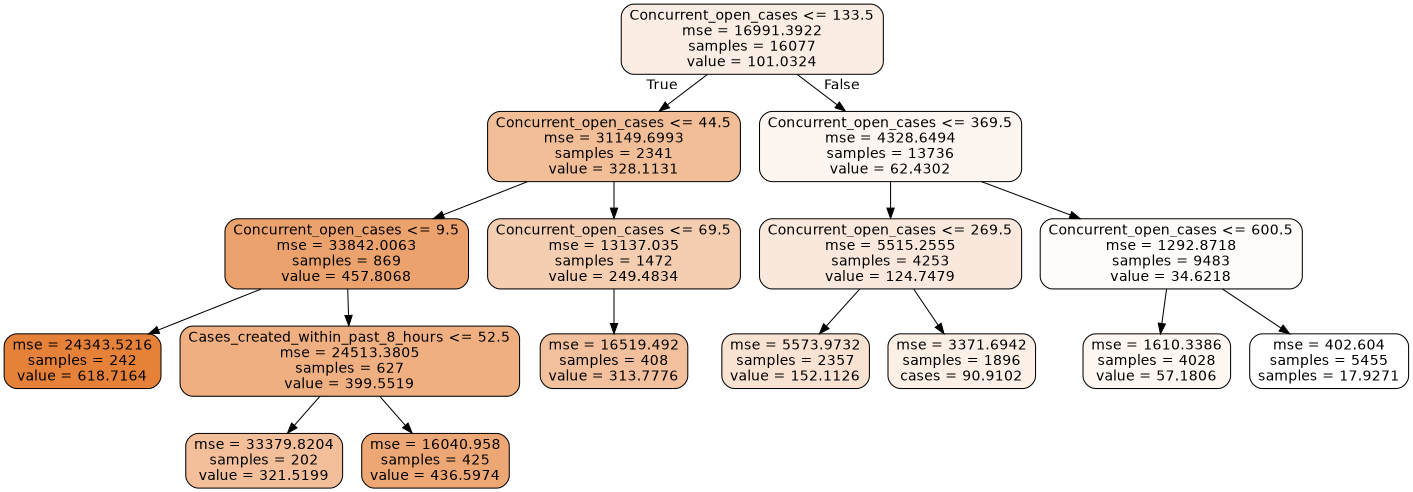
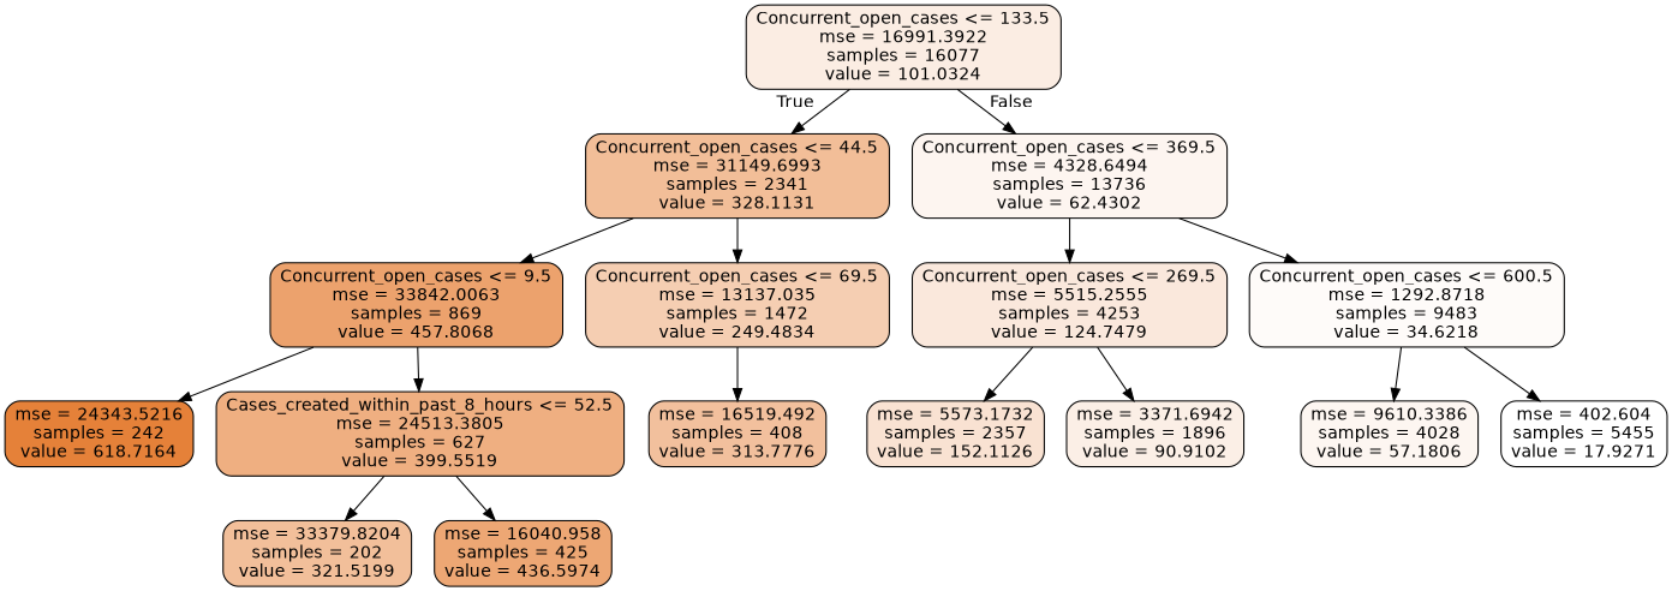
  digraph {
    node [color=black fontname=helvetica shape=box style="filled, rounded"]
    edge [fontname=helvetica]
    n1 [fillcolor="#e5813923" label="Concurrent_open_cases <= 133.5\nmse = 16991.3922\nsamples = 16077\nvalue = 101.0324"]
    n2 [fillcolor="#e5813984" label="Concurrent_open_cases <= 44.5\nmse = 31149.6993\nsamples = 2341\nvalue = 328.1131"]
    n3 [fillcolor="#e5813913" label="Concurrent_open_cases <= 369.5\nmse = 4328.6494\nsamples = 13736\nvalue = 62.4302"]
    n4 [fillcolor="#e58139bb" label="Concurrent_open_cases <= 9.5\nmse = 33842.0063\nsamples = 869\nvalue = 457.8068"]
    n5 [fillcolor="#e5813962" label="Concurrent_open_cases <= 69.5\nmse = 13137.035\nsamples = 1472\nvalue = 249.4834"]
    n6 [fillcolor="#e581392d" label="Concurrent_open_cases <= 269.5\nmse = 5515.2555\nsamples = 4253\nvalue = 124.7479"]
    n7 [fillcolor="#e5813907" label="Concurrent_open_cases <= 600.5\nmse = 1292.8718\nsamples = 9483\nvalue = 34.6218"]
    n8 [fillcolor="#e58139ff" label="mse = 24343.5216\nsamples = 242\nvalue = 618.7164"]
    n9 [fillcolor="#e58139a2" label="Cases_created_within_past_8_hours <= 52.5\nmse = 24513.3805\nsamples = 627\nvalue = 399.5519"]
    n10 [fillcolor="#e581397e" label="mse = 16519.492\nsamples = 408\nvalue = 313.7776"]
    n11 [fillcolor="#e5813981" label="mse = 33379.8204\nsamples = 202\nvalue = 321.5199"]
    n12 [fillcolor="#e58139b2" label="mse = 16040.958\nsamples = 425\nvalue = 436.5974"]
-   n13 [fillcolor="#e5813939" label="mse = 5573.9732\nsamples = 2357\nvalue = 152.1126"]
-   n14 [fillcolor="#e581391f" label="mse = 3371.6942\nsamples = 1896\ncases = 90.9102"]
-   n15 [fillcolor="#e5813911" label="mse = 1610.3386\nsamples = 4028\nvalue = 57.1806"]
-   n16 [fillcolor="#e5813900" label="mse = 402.604\nsamples = 5455\nsamples = 17.9271"]
+   n13 [fillcolor="#e5813939" label="mse = 5573.1732\nsamples = 2357\nvalue = 152.1126"]
+   n14 [fillcolor="#e581391f" label="mse = 3371.6942\nsamples = 1896\nvalue = 90.9102"]
+   n15 [fillcolor="#e5813911" label="mse = 9610.3386\nsamples = 4028\nvalue = 57.1806"]
+   n16 [fillcolor="#e5813900" label="mse = 402.604\nsamples = 5455\nvalue = 17.9271"]
    n1 -> n2 [headlabel=True labelangle=45 labeldistance=2.5]
    n1 -> n3 [headlabel=False labelangle=-45 labeldistance=2.5]
    n2 -> n4
    n2 -> n5
    n3 -> n6
    n3 -> n7
    n4 -> n8
    n4 -> n9
    n5 -> n10
    n6 -> n13
    n6 -> n14
    n7 -> n15
    n7 -> n16
    n9 -> n11
    n9 -> n12
  }
